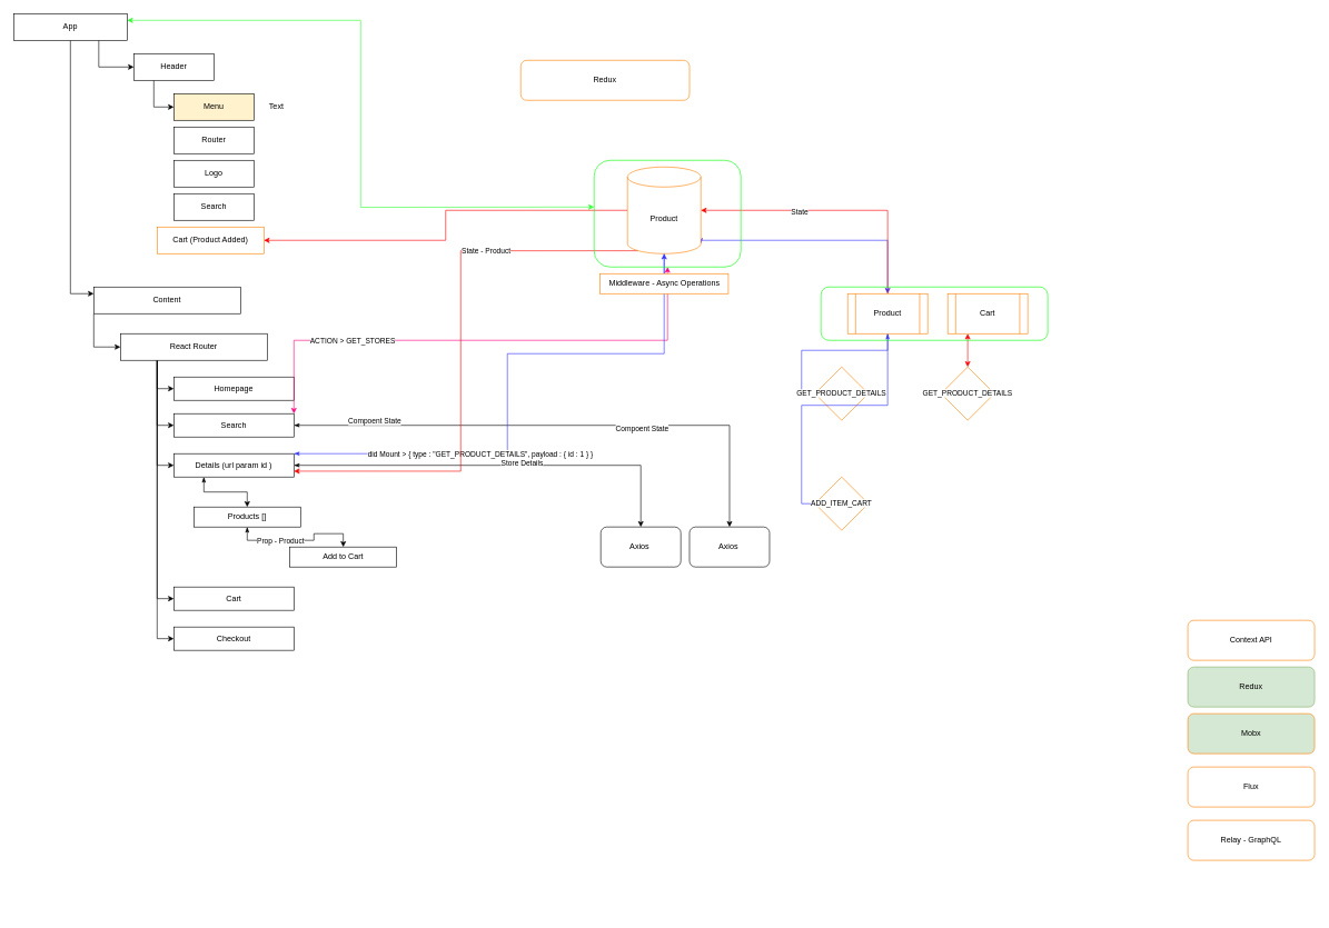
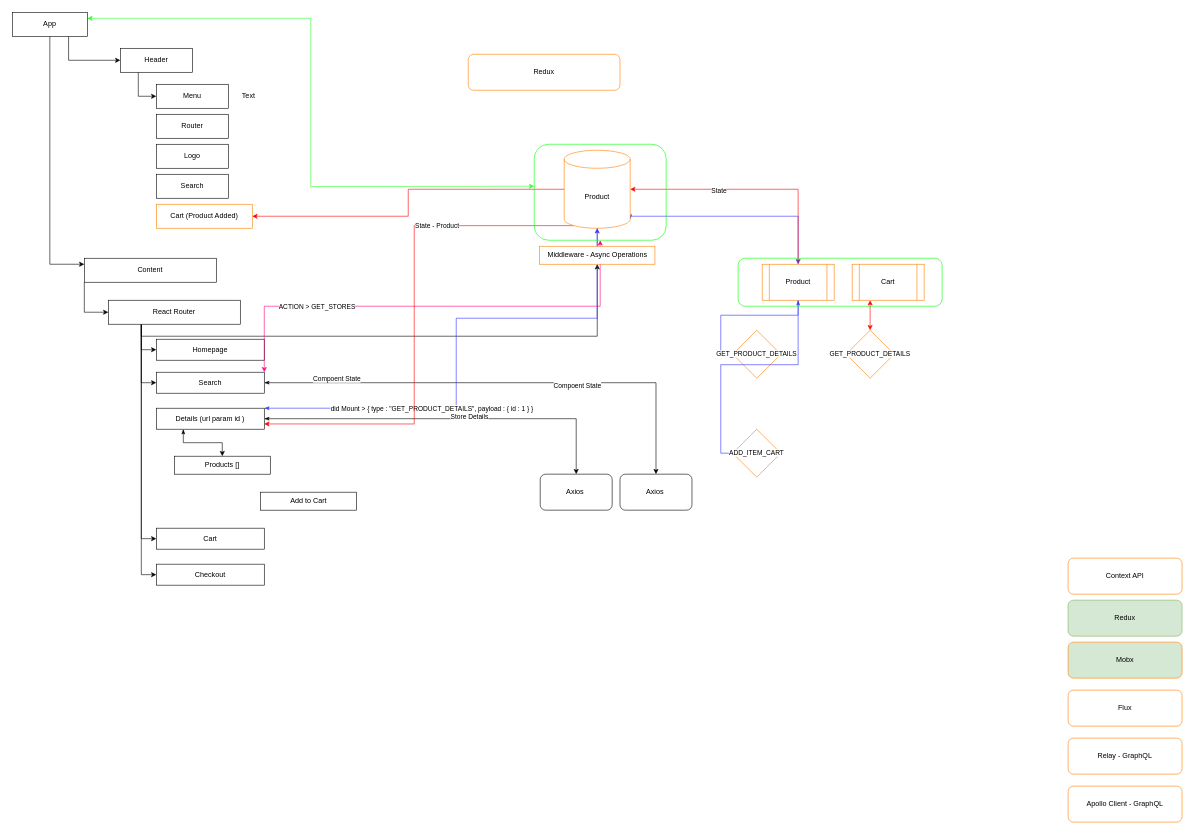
  <mxCell id="0" />
  <mxCell id="1" parent="0" />
  <mxCell id="2" style="edgeStyle=orthogonalEdgeStyle;rounded=0;orthogonalLoop=1;jettySize=auto;html=1;exitX=0.75;exitY=1;exitDx=0;exitDy=0;entryX=0;entryY=0.5;entryDx=0;entryDy=0;" parent="1" source="4" target="6" edge="1"><mxGeometry relative="1" as="geometry" /></mxCell>
  <mxCell id="3" style="edgeStyle=orthogonalEdgeStyle;rounded=0;orthogonalLoop=1;jettySize=auto;html=1;exitX=0.5;exitY=1;exitDx=0;exitDy=0;entryX=0;entryY=0.25;entryDx=0;entryDy=0;" parent="1" source="4" target="13" edge="1"><mxGeometry relative="1" as="geometry" /></mxCell>
- <mxCell id="4" value="App" style="rounded=0;whiteSpace=wrap;html=1;" parent="1" vertex="1"><mxGeometry x="20" y="20" width="170" height="40" as="geometry" /></mxCell>
+ <mxCell id="4" value="App" style="rounded=0;whiteSpace=wrap;html=1;" parent="1" vertex="1"><mxGeometry x="20" y="20" width="125" height="40" as="geometry" /></mxCell>
  <mxCell id="5" style="edgeStyle=orthogonalEdgeStyle;rounded=0;orthogonalLoop=1;jettySize=auto;html=1;exitX=0.25;exitY=1;exitDx=0;exitDy=0;entryX=0;entryY=0.5;entryDx=0;entryDy=0;" parent="1" source="6" target="7" edge="1"><mxGeometry relative="1" as="geometry" /></mxCell>
  <mxCell id="6" value="Header" style="rounded=0;whiteSpace=wrap;html=1;" parent="1" vertex="1"><mxGeometry x="200" y="80" width="120" height="40" as="geometry" /></mxCell>
- <mxCell id="7" value="Menu" style="rounded=0;whiteSpace=wrap;html=1;fillColor=#fff2cc;" parent="1" vertex="1"><mxGeometry x="260" y="140" width="120" height="40" as="geometry" /></mxCell>
+ <mxCell id="7" value="Menu" style="rounded=0;whiteSpace=wrap;html=1;" parent="1" vertex="1"><mxGeometry x="260" y="140" width="120" height="40" as="geometry" /></mxCell>
  <mxCell id="8" value="Router" style="rounded=0;whiteSpace=wrap;html=1;" parent="1" vertex="1"><mxGeometry x="260" y="190" width="120" height="40" as="geometry" /></mxCell>
  <mxCell id="9" value="Logo" style="rounded=0;whiteSpace=wrap;html=1;" parent="1" vertex="1"><mxGeometry x="260" y="240" width="120" height="40" as="geometry" /></mxCell>
- <mxCell id="10" value="Cart (Product Added)" style="rounded=0;whiteSpace=wrap;html=1;strokeColor=#FF8000;" parent="1" vertex="1"><mxGeometry x="235" y="340" width="160" height="40" as="geometry" /></mxCell>
+ <mxCell id="10" value="Cart (Product Added)" style="rounded=0;whiteSpace=wrap;html=1;strokeColor=#FF8000;" parent="1" vertex="1"><mxGeometry x="260" y="340" width="160" height="40" as="geometry" /></mxCell>
  <mxCell id="11" value="Search" style="rounded=0;whiteSpace=wrap;html=1;" parent="1" vertex="1"><mxGeometry x="260" y="290" width="120" height="40" as="geometry" /></mxCell>
  <mxCell id="12" style="edgeStyle=orthogonalEdgeStyle;rounded=0;orthogonalLoop=1;jettySize=auto;html=1;exitX=0;exitY=1;exitDx=0;exitDy=0;entryX=0;entryY=0.5;entryDx=0;entryDy=0;" parent="1" source="13" target="19" edge="1"><mxGeometry relative="1" as="geometry" /></mxCell>
  <mxCell id="13" value="Content" style="rounded=0;whiteSpace=wrap;html=1;fillColor=#FFFFFF;" parent="1" vertex="1"><mxGeometry x="140" y="430" width="220" height="40" as="geometry" /></mxCell>
  <mxCell id="14" style="edgeStyle=orthogonalEdgeStyle;rounded=0;orthogonalLoop=1;jettySize=auto;html=1;exitX=0.25;exitY=1;exitDx=0;exitDy=0;entryX=0;entryY=0.5;entryDx=0;entryDy=0;" parent="1" source="19" target="20" edge="1"><mxGeometry relative="1" as="geometry" /></mxCell>
  <mxCell id="15" style="edgeStyle=orthogonalEdgeStyle;rounded=0;orthogonalLoop=1;jettySize=auto;html=1;exitX=0.25;exitY=1;exitDx=0;exitDy=0;entryX=0;entryY=0.5;entryDx=0;entryDy=0;" parent="1" source="19" target="25" edge="1"><mxGeometry relative="1" as="geometry" /></mxCell>
- <mxCell id="16" style="edgeStyle=orthogonalEdgeStyle;rounded=0;orthogonalLoop=1;jettySize=auto;html=1;exitX=0.25;exitY=1;exitDx=0;exitDy=0;entryX=0;entryY=0.5;entryDx=0;entryDy=0;" parent="1" source="19" target="31" edge="1"><mxGeometry relative="1" as="geometry" /></mxCell>
+ <mxCell id="16" style="edgeStyle=orthogonalEdgeStyle;rounded=0;orthogonalLoop=1;jettySize=auto;html=1;exitX=0.25;exitY=1;exitDx=0;exitDy=0;" parent="1" source="19" target="63" edge="1"><mxGeometry relative="1" as="geometry" /></mxCell>
  <mxCell id="17" style="edgeStyle=orthogonalEdgeStyle;rounded=0;orthogonalLoop=1;jettySize=auto;html=1;exitX=0.25;exitY=1;exitDx=0;exitDy=0;entryX=0;entryY=0.5;entryDx=0;entryDy=0;" parent="1" source="19" target="32" edge="1"><mxGeometry relative="1" as="geometry" /></mxCell>
  <mxCell id="18" style="edgeStyle=orthogonalEdgeStyle;rounded=0;orthogonalLoop=1;jettySize=auto;html=1;exitX=0.25;exitY=1;exitDx=0;exitDy=0;entryX=0;entryY=0.5;entryDx=0;entryDy=0;" parent="1" source="19" target="33" edge="1"><mxGeometry relative="1" as="geometry" /></mxCell>
  <mxCell id="19" value="React Router" style="rounded=0;whiteSpace=wrap;html=1;fillColor=#FFFFFF;" parent="1" vertex="1"><mxGeometry x="180" y="500" width="220" height="40" as="geometry" /></mxCell>
  <mxCell id="20" value="Homepage" style="rounded=0;whiteSpace=wrap;html=1;fillColor=#FFFFFF;" parent="1" vertex="1"><mxGeometry x="260" y="565" width="180" height="35" as="geometry" /></mxCell>
  <mxCell id="21" style="edgeStyle=orthogonalEdgeStyle;rounded=0;orthogonalLoop=1;jettySize=auto;html=1;startArrow=classicThin;startFill=1;" parent="1" source="25" target="35" edge="1"><mxGeometry relative="1" as="geometry" /></mxCell>
  <mxCell id="22" value="Compoent State" style="edgeLabel;html=1;align=center;verticalAlign=middle;resizable=0;points=[];" parent="21" vertex="1" connectable="0"><mxGeometry x="0.294" y="-3" relative="1" as="geometry"><mxPoint y="1" as="offset" /></mxGeometry></mxCell>
  <mxCell id="23" style="edgeStyle=orthogonalEdgeStyle;rounded=0;orthogonalLoop=1;jettySize=auto;html=1;exitX=1;exitY=0;exitDx=0;exitDy=0;startArrow=classic;startFill=1;endArrow=classic;endFill=1;strokeColor=#FF0080;" parent="1" source="25" target="67" edge="1"><mxGeometry relative="1" as="geometry" /></mxCell>
  <mxCell id="24" value="ACTION &amp;gt; GET_STORES" style="edgeLabel;html=1;align=center;verticalAlign=middle;resizable=0;points=[];" parent="23" vertex="1" connectable="0"><mxGeometry x="-0.494" relative="1" as="geometry"><mxPoint as="offset" /></mxGeometry></mxCell>
  <mxCell id="25" value="Search" style="rounded=0;whiteSpace=wrap;html=1;fillColor=#FFFFFF;" parent="1" vertex="1"><mxGeometry x="260" y="620" width="180" height="35" as="geometry" /></mxCell>
  <mxCell id="26" style="edgeStyle=orthogonalEdgeStyle;rounded=0;orthogonalLoop=1;jettySize=auto;html=1;startArrow=classicThin;startFill=1;" parent="1" source="31" target="40" edge="1"><mxGeometry relative="1" as="geometry" /></mxCell>
  <mxCell id="27" value="Store Details" style="edgeLabel;html=1;align=center;verticalAlign=middle;resizable=0;points=[];" parent="26" vertex="1" connectable="0"><mxGeometry x="0.112" y="4" relative="1" as="geometry"><mxPoint as="offset" /></mxGeometry></mxCell>
  <mxCell id="28" style="edgeStyle=orthogonalEdgeStyle;rounded=0;orthogonalLoop=1;jettySize=auto;html=1;exitX=0.25;exitY=1;exitDx=0;exitDy=0;startArrow=classicThin;startFill=1;" parent="1" source="31" target="38" edge="1"><mxGeometry relative="1" as="geometry" /></mxCell>
  <mxCell id="29" style="edgeStyle=orthogonalEdgeStyle;rounded=0;orthogonalLoop=1;jettySize=auto;html=1;exitX=1;exitY=0;exitDx=0;exitDy=0;startArrow=classicThin;startFill=1;strokeColor=#3333FF;" parent="1" source="31" target="54" edge="1"><mxGeometry relative="1" as="geometry"><Array as="points"><mxPoint x="760" y="680" /><mxPoint x="760" y="530" /><mxPoint x="995" y="530" /></Array></mxGeometry></mxCell>
  <mxCell id="30" value="did Mount &amp;gt; { type : &quot;GET_PRODUCT_DETAILS&quot;, payload : { id : 1 } }&amp;nbsp;" style="edgeLabel;html=1;align=center;verticalAlign=middle;resizable=0;points=[];" parent="29" vertex="1" connectable="0"><mxGeometry x="-0.814" y="-2" relative="1" as="geometry"><mxPoint x="200" y="-2" as="offset" /></mxGeometry></mxCell>
  <mxCell id="31" value="Details (url param id )" style="rounded=0;whiteSpace=wrap;html=1;fillColor=#FFFFFF;" parent="1" vertex="1"><mxGeometry x="260" y="680" width="180" height="35" as="geometry" /></mxCell>
  <mxCell id="32" value="Cart" style="rounded=0;whiteSpace=wrap;html=1;fillColor=#FFFFFF;" parent="1" vertex="1"><mxGeometry x="260" y="880" width="180" height="35" as="geometry" /></mxCell>
  <mxCell id="33" value="Checkout" style="rounded=0;whiteSpace=wrap;html=1;fillColor=#FFFFFF;" parent="1" vertex="1"><mxGeometry x="260" y="940" width="180" height="35" as="geometry" /></mxCell>
  <mxCell id="34" value="Text" style="text;html=1;strokeColor=none;fillColor=none;align=center;verticalAlign=middle;whiteSpace=wrap;rounded=0;" parent="1" vertex="1"><mxGeometry x="394" y="150" width="40" height="20" as="geometry" /></mxCell>
  <mxCell id="35" value="Axios&amp;nbsp;" style="rounded=1;whiteSpace=wrap;html=1;" parent="1" vertex="1"><mxGeometry x="1033" y="790" width="120" height="60" as="geometry" /></mxCell>
- <mxCell id="36" value="" style="edgeStyle=orthogonalEdgeStyle;rounded=0;orthogonalLoop=1;jettySize=auto;html=1;startArrow=classicThin;startFill=1;" parent="1" source="38" target="39" edge="1"><mxGeometry relative="1" as="geometry" /></mxCell>
- <mxCell id="37" value="Prop - Product" style="edgeLabel;html=1;align=center;verticalAlign=middle;resizable=0;points=[];" parent="36" vertex="1" connectable="0"><mxGeometry x="-0.293" relative="1" as="geometry"><mxPoint as="offset" /></mxGeometry></mxCell>
  <mxCell id="38" value="Products []" style="rounded=0;whiteSpace=wrap;html=1;" parent="1" vertex="1"><mxGeometry x="290" y="760" width="160" height="30" as="geometry" /></mxCell>
  <mxCell id="39" value="Add to Cart" style="rounded=0;whiteSpace=wrap;html=1;" parent="1" vertex="1"><mxGeometry x="434" y="820" width="160" height="30" as="geometry" /></mxCell>
  <mxCell id="40" value="Axios&amp;nbsp;" style="rounded=1;whiteSpace=wrap;html=1;" parent="1" vertex="1"><mxGeometry x="900" y="790" width="120" height="60" as="geometry" /></mxCell>
  <mxCell id="41" value="Context API" style="rounded=1;whiteSpace=wrap;html=1;strokeColor=#FF8000;" parent="1" vertex="1"><mxGeometry x="1780" y="930" width="190" height="60" as="geometry" /></mxCell>
  <mxCell id="42" value="Compoent State" style="edgeLabel;html=1;align=center;verticalAlign=middle;resizable=0;points=[];" parent="1" vertex="1" connectable="0"><mxGeometry x="560" y="630" as="geometry" /></mxCell>
  <mxCell id="43" value="Redux" style="rounded=1;whiteSpace=wrap;html=1;strokeColor=#82b366;fillColor=#d5e8d4;" parent="1" vertex="1"><mxGeometry x="1780" y="1000" width="190" height="60" as="geometry" /></mxCell>
  <mxCell id="44" value="Mobx" style="rounded=1;whiteSpace=wrap;html=1;strokeColor=#FF8000;fillColor=#d5e8d4;" parent="1" vertex="1"><mxGeometry x="1780" y="1070" width="190" height="60" as="geometry" /></mxCell>
  <mxCell id="45" value="Flux" style="rounded=1;whiteSpace=wrap;html=1;strokeColor=#FF8000;" parent="1" vertex="1"><mxGeometry x="1780" y="1150" width="190" height="60" as="geometry" /></mxCell>
  <mxCell id="46" value="Relay - GraphQL" style="rounded=1;whiteSpace=wrap;html=1;strokeColor=#FF8000;" parent="1" vertex="1"><mxGeometry x="1780" y="1230" width="190" height="60" as="geometry" /></mxCell>
+ <mxCell id="47" value="Apollo Client - GraphQL" style="rounded=1;whiteSpace=wrap;html=1;strokeColor=#FF8000;" parent="1" vertex="1"><mxGeometry x="1780" y="1310" width="190" height="60" as="geometry" /></mxCell>
  <mxCell id="48" style="edgeStyle=orthogonalEdgeStyle;rounded=0;orthogonalLoop=1;jettySize=auto;html=1;entryX=1;entryY=0.25;entryDx=0;entryDy=0;startArrow=classic;startFill=1;endArrow=classic;endFill=1;strokeColor=#33FF33;" parent="1" target="4" edge="1"><mxGeometry relative="1" as="geometry"><mxPoint x="890" y="310" as="sourcePoint" /></mxGeometry></mxCell>
  <mxCell id="49" value="Redux" style="rounded=1;whiteSpace=wrap;html=1;strokeColor=#FF8000;" parent="1" vertex="1"><mxGeometry x="780" y="90" width="253" height="60" as="geometry" /></mxCell>
  <mxCell id="50" style="edgeStyle=orthogonalEdgeStyle;rounded=0;orthogonalLoop=1;jettySize=auto;html=1;exitX=1;exitY=1;exitDx=0;exitDy=-15;exitPerimeter=0;startArrow=classicThin;startFill=1;strokeColor=#3333FF;" parent="1" source="54" target="58" edge="1"><mxGeometry relative="1" as="geometry"><Array as="points"><mxPoint x="1050" y="360" /><mxPoint x="1330" y="360" /></Array></mxGeometry></mxCell>
  <mxCell id="51" style="edgeStyle=orthogonalEdgeStyle;rounded=0;orthogonalLoop=1;jettySize=auto;html=1;exitX=0.145;exitY=1;exitDx=0;exitDy=-4.35;exitPerimeter=0;entryX=1;entryY=0.75;entryDx=0;entryDy=0;startArrow=none;startFill=0;endArrow=classic;endFill=1;strokeColor=#FF0000;" parent="1" source="54" target="31" edge="1"><mxGeometry relative="1" as="geometry" /></mxCell>
  <mxCell id="52" value="State - Product" style="edgeLabel;html=1;align=center;verticalAlign=middle;resizable=0;points=[];" parent="51" vertex="1" connectable="0"><mxGeometry x="-0.462" relative="1" as="geometry"><mxPoint as="offset" /></mxGeometry></mxCell>
  <mxCell id="53" style="edgeStyle=orthogonalEdgeStyle;rounded=0;orthogonalLoop=1;jettySize=auto;html=1;entryX=1;entryY=0.5;entryDx=0;entryDy=0;startArrow=none;startFill=0;endArrow=classic;endFill=1;strokeColor=#FF0000;" parent="1" source="54" target="10" edge="1"><mxGeometry relative="1" as="geometry" /></mxCell>
  <mxCell id="54" value="Product" style="shape=cylinder3;whiteSpace=wrap;html=1;boundedLbl=1;backgroundOutline=1;size=15;strokeColor=#FF8000;" parent="1" vertex="1"><mxGeometry x="940" y="250" width="110" height="130" as="geometry" /></mxCell>
  <mxCell id="55" style="edgeStyle=orthogonalEdgeStyle;rounded=0;orthogonalLoop=1;jettySize=auto;html=1;entryX=0;entryY=0.5;entryDx=0;entryDy=0;startArrow=classicThin;startFill=1;strokeColor=#3333FF;" parent="1" source="58" target="59" edge="1"><mxGeometry relative="1" as="geometry" /></mxCell>
  <mxCell id="56" style="edgeStyle=orthogonalEdgeStyle;rounded=0;orthogonalLoop=1;jettySize=auto;html=1;exitX=0.5;exitY=0;exitDx=0;exitDy=0;entryX=1;entryY=0.5;entryDx=0;entryDy=0;entryPerimeter=0;startArrow=none;startFill=0;strokeColor=#FF0000;" parent="1" source="58" target="54" edge="1"><mxGeometry relative="1" as="geometry" /></mxCell>
  <mxCell id="57" value="State" style="edgeLabel;html=1;align=center;verticalAlign=middle;resizable=0;points=[];" parent="56" vertex="1" connectable="0"><mxGeometry x="0.273" y="1" relative="1" as="geometry"><mxPoint as="offset" /></mxGeometry></mxCell>
  <mxCell id="58" value="Product" style="shape=process;whiteSpace=wrap;html=1;backgroundOutline=1;strokeColor=#FF8000;" parent="1" vertex="1"><mxGeometry x="1270" y="440" width="120" height="60" as="geometry" /></mxCell>
  <mxCell id="59" value="&lt;span style=&quot;font-size: 11px ; background-color: rgb(255 , 255 , 255)&quot;&gt;GET_PRODUCT_DETAILS&lt;/span&gt;" style="rhombus;whiteSpace=wrap;html=1;strokeColor=#FF8000;" parent="1" vertex="1"><mxGeometry x="1221" y="550" width="80" height="80" as="geometry" /></mxCell>
  <mxCell id="60" style="edgeStyle=orthogonalEdgeStyle;rounded=0;orthogonalLoop=1;jettySize=auto;html=1;exitX=0;exitY=0.5;exitDx=0;exitDy=0;entryX=0.5;entryY=1;entryDx=0;entryDy=0;startArrow=none;startFill=0;endArrow=none;endFill=0;strokeColor=#3333FF;" parent="1" source="61" target="58" edge="1"><mxGeometry relative="1" as="geometry" /></mxCell>
  <mxCell id="61" value="&lt;span style=&quot;font-size: 11px ; background-color: rgb(255 , 255 , 255)&quot;&gt;ADD_ITEM_CART&lt;/span&gt;" style="rhombus;whiteSpace=wrap;html=1;strokeColor=#FF8000;" parent="1" vertex="1"><mxGeometry x="1221" y="715" width="80" height="80" as="geometry" /></mxCell>
  <mxCell id="62" value="" style="edgeStyle=orthogonalEdgeStyle;rounded=0;orthogonalLoop=1;jettySize=auto;html=1;startArrow=none;startFill=0;endArrow=none;endFill=0;strokeColor=#3333FF;" parent="1" source="63" target="54" edge="1"><mxGeometry relative="1" as="geometry" /></mxCell>
  <mxCell id="63" value="Middleware - Async Operations" style="rounded=0;whiteSpace=wrap;html=1;strokeColor=#FF8000;" parent="1" vertex="1"><mxGeometry x="898.75" y="410" width="192.5" height="30" as="geometry" /></mxCell>
  <mxCell id="64" style="edgeStyle=orthogonalEdgeStyle;rounded=0;orthogonalLoop=1;jettySize=auto;html=1;exitX=0.25;exitY=1;exitDx=0;exitDy=0;startArrow=classic;startFill=1;endArrow=classic;endFill=1;strokeColor=#FF0000;" parent="1" source="65" target="66" edge="1"><mxGeometry relative="1" as="geometry" /></mxCell>
  <mxCell id="65" value="Cart" style="shape=process;whiteSpace=wrap;html=1;backgroundOutline=1;strokeColor=#FF8000;" parent="1" vertex="1"><mxGeometry x="1420" y="440" width="120" height="60" as="geometry" /></mxCell>
  <mxCell id="66" value="&lt;span style=&quot;font-size: 11px ; background-color: rgb(255 , 255 , 255)&quot;&gt;GET_PRODUCT_DETAILS&lt;/span&gt;" style="rhombus;whiteSpace=wrap;html=1;strokeColor=#FF8000;" parent="1" vertex="1"><mxGeometry x="1410" y="550" width="80" height="80" as="geometry" /></mxCell>
  <mxCell id="67" value="" style="rounded=1;whiteSpace=wrap;html=1;fillColor=none;strokeColor=#00FF00;" parent="1" vertex="1"><mxGeometry x="890" y="240" width="220" height="160" as="geometry" /></mxCell>
  <mxCell id="68" value="" style="rounded=1;whiteSpace=wrap;html=1;fillColor=none;strokeColor=#00FF00;" parent="1" vertex="1"><mxGeometry x="1230" y="430" width="340" height="80" as="geometry" /></mxCell>
